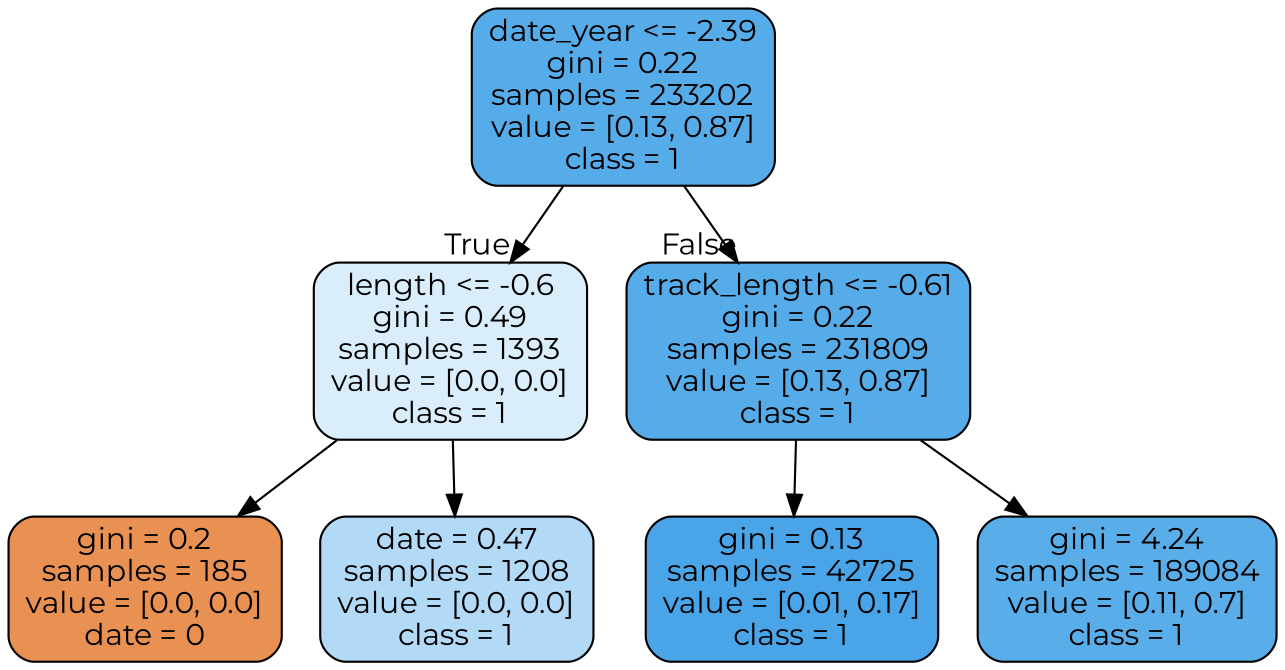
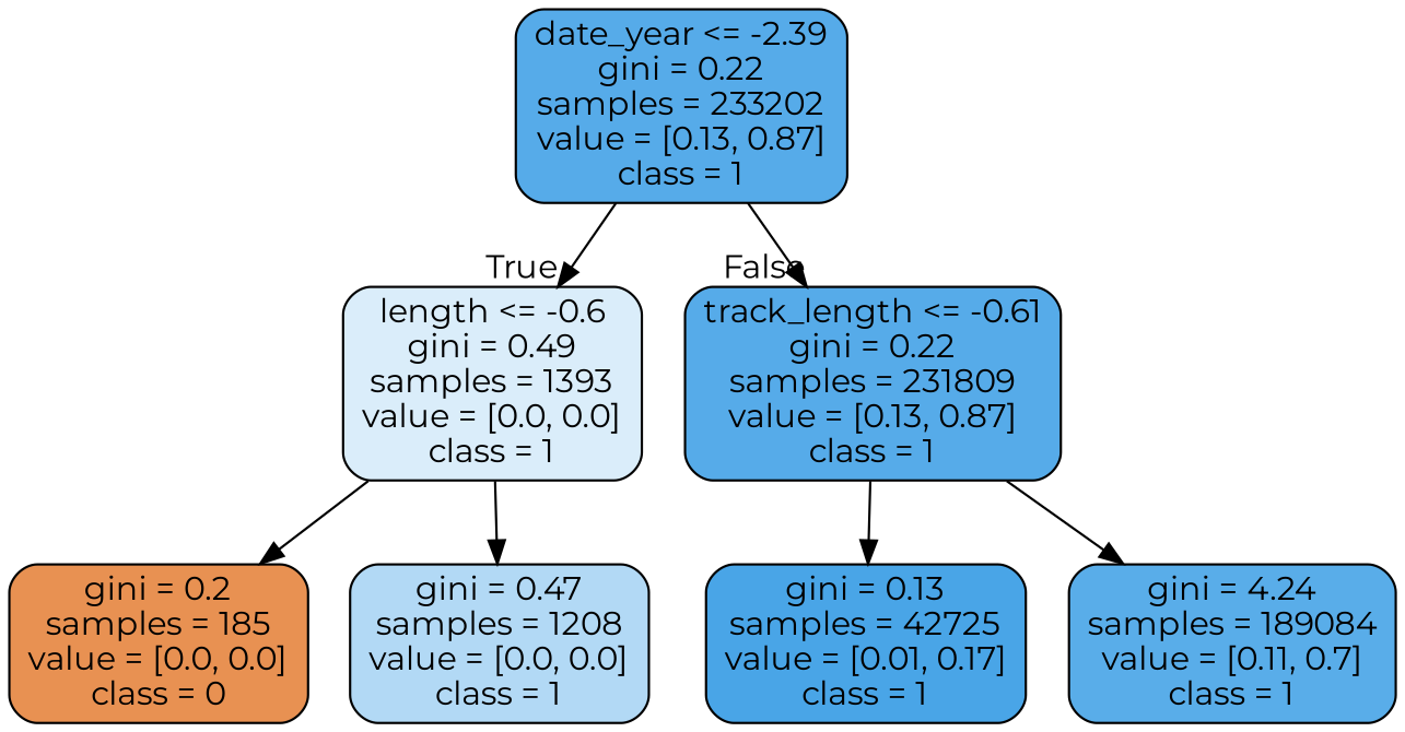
  digraph {
    fontname=Montserrat
    node [color=black fillcolor="#56abe9" fontname=Montserrat shape=box style="filled, rounded"]
    edge [fontname=Montserrat]
    n1 [label="date_year <= -2.39\ngini = 0.22\nsamples = 233202\nvalue = [0.13, 0.87]\nclass = 1"]
    n2 [fillcolor="#daedfa" label="length <= -0.6\ngini = 0.49\nsamples = 1393\nvalue = [0.0, 0.0]\nclass = 1"]
    n3 [label="track_length <= -0.61\ngini = 0.22\nsamples = 231809\nvalue = [0.13, 0.87]\nclass = 1"]
-   n4 [fillcolor="#e89152" label="gini = 0.2\nsamples = 185\nvalue = [0.0, 0.0]\ndate = 0"]
-   n5 [fillcolor="#b2d9f5" label="date = 0.47\nsamples = 1208\nvalue = [0.0, 0.0]\nclass = 1"]
+   n4 [fillcolor="#e89152" label="gini = 0.2\nsamples = 185\nvalue = [0.0, 0.0]\nclass = 0"]
+   n5 [fillcolor="#b2d9f5" label="gini = 0.47\nsamples = 1208\nvalue = [0.0, 0.0]\nclass = 1"]
    n6 [fillcolor="#49a5e7" label="gini = 0.13\nsamples = 42725\nvalue = [0.01, 0.17]\nclass = 1"]
    n7 [fillcolor="#59ade9" label="gini = 4.24\nsamples = 189084\nvalue = [0.11, 0.7]\nclass = 1"]
    n1 -> n2 [headlabel=True labelangle=45 labeldistance=2.5]
    n1 -> n3 [headlabel=False labelangle=-45 labeldistance=2.5]
    n2 -> n4
    n2 -> n5
    n3 -> n6
    n3 -> n7
  }
